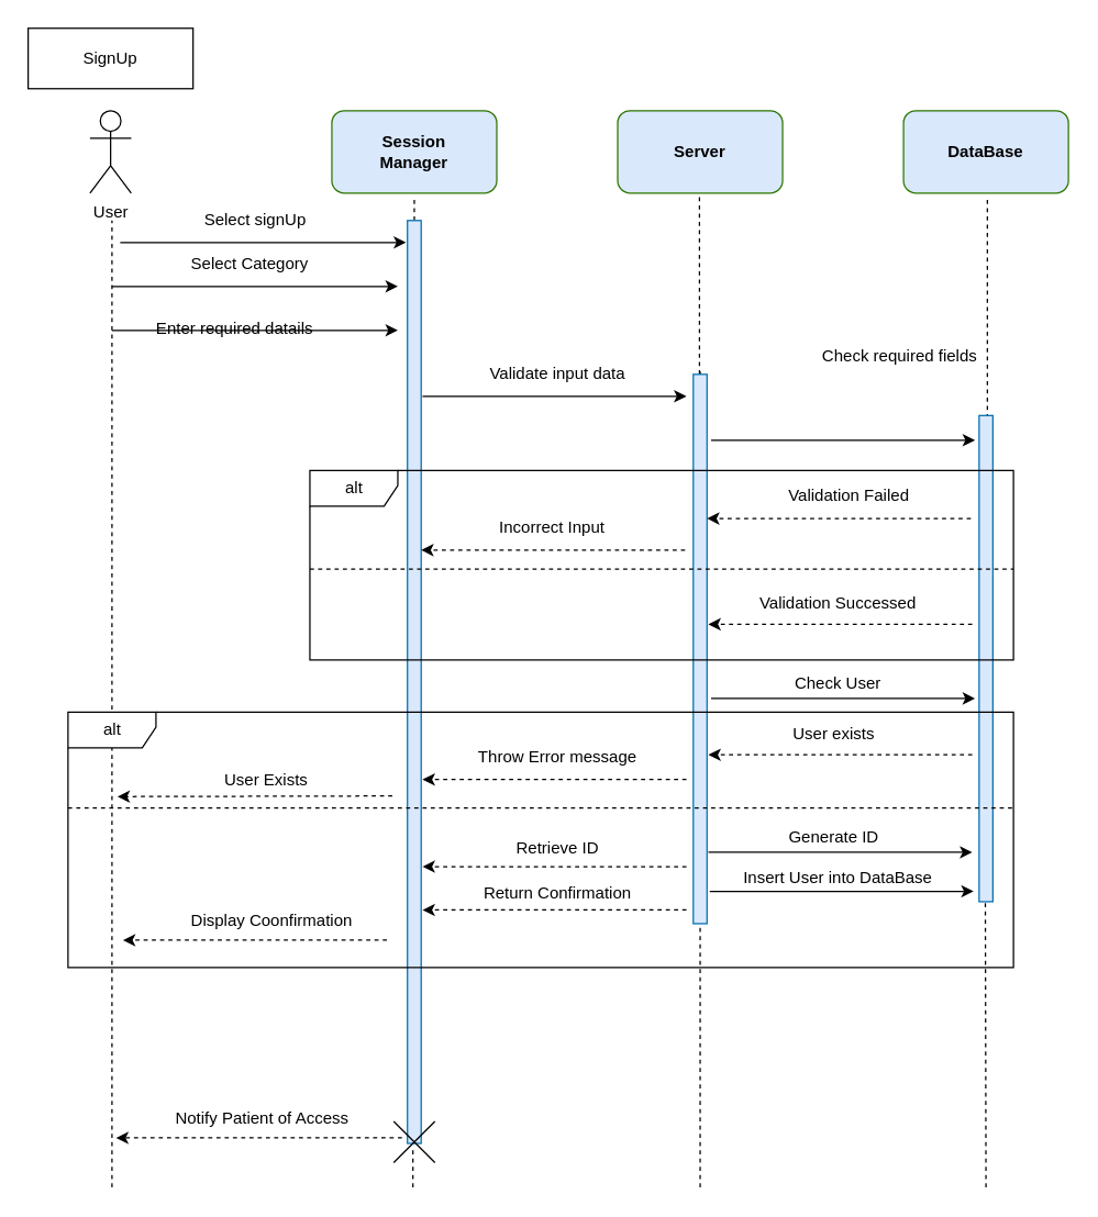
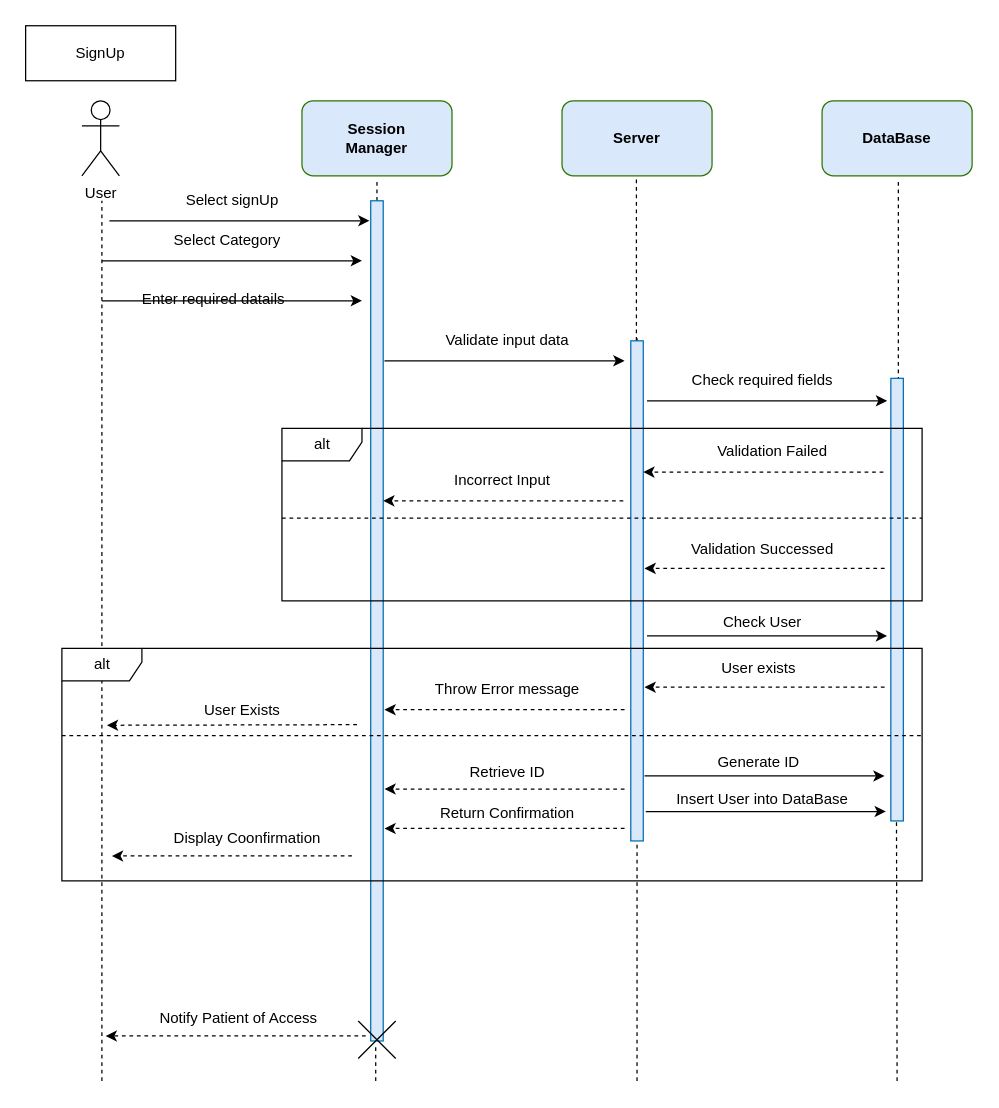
  <mxCell id="0" />
  <mxCell id="1" parent="0" />
  <mxCell id="2" value="User" style="shape=umlActor;verticalLabelPosition=bottom;verticalAlign=top;html=1;outlineConnect=0;" parent="1" vertex="1"><mxGeometry x="65" y="80" width="30" height="60" as="geometry" /></mxCell>
  <mxCell id="3" value="" style="rounded=0;whiteSpace=wrap;html=1;" parent="1" vertex="1"><mxGeometry x="20" y="20" width="120" height="44" as="geometry" /></mxCell>
  <mxCell id="4" value="SignUp" style="text;html=1;strokeColor=none;fillColor=none;align=center;verticalAlign=middle;whiteSpace=wrap;rounded=0;" parent="1" vertex="1"><mxGeometry x="50" y="27" width="60" height="30" as="geometry" /></mxCell>
  <mxCell id="5" value="" style="endArrow=none;dashed=1;html=1;" parent="1" edge="1"><mxGeometry width="50" height="50" relative="1" as="geometry"><mxPoint x="81" y="864" as="sourcePoint" /><mxPoint x="81" y="160" as="targetPoint" /></mxGeometry></mxCell>
  <mxCell id="6" value="" style="rounded=1;whiteSpace=wrap;html=1;fillColor=#DAE8FC;fontColor=#ffffff;strokeColor=#2D7600;" parent="1" vertex="1"><mxGeometry x="241" y="80" width="120" height="60" as="geometry" /></mxCell>
  <mxCell id="7" value="" style="rounded=1;whiteSpace=wrap;html=1;fillColor=#DAE8FC;fontColor=#ffffff;strokeColor=#2D7600;" parent="1" vertex="1"><mxGeometry x="449" y="80" width="120" height="60" as="geometry" /></mxCell>
  <mxCell id="8" value="" style="rounded=1;whiteSpace=wrap;html=1;fillColor=#DAE8FC;fontColor=#ffffff;strokeColor=#2D7600;" parent="1" vertex="1"><mxGeometry x="657" y="80" width="120" height="60" as="geometry" /></mxCell>
  <mxCell id="9" value="" style="endArrow=none;dashed=1;html=1;startArrow=none;" parent="1" edge="1"><mxGeometry width="50" height="50" relative="1" as="geometry"><mxPoint x="301" y="160" as="sourcePoint" /><mxPoint x="301" y="144" as="targetPoint" /><Array as="points" /></mxGeometry></mxCell>
  <mxCell id="10" value="" style="endArrow=none;dashed=1;html=1;startArrow=none;" parent="1" source="51" edge="1"><mxGeometry width="50" height="50" relative="1" as="geometry"><mxPoint x="509" y="784" as="sourcePoint" /><mxPoint x="508.5" y="140" as="targetPoint" /><Array as="points" /></mxGeometry></mxCell>
  <mxCell id="11" value="" style="endArrow=none;dashed=1;html=1;startArrow=none;" parent="1" edge="1"><mxGeometry width="50" height="50" relative="1" as="geometry"><mxPoint x="718" y="304" as="sourcePoint" /><mxPoint x="718" y="142" as="targetPoint" /><Array as="points" /></mxGeometry></mxCell>
  <mxCell id="12" value="&lt;font color=&quot;#000000&quot;&gt;&lt;b&gt;Session Manager&lt;/b&gt;&lt;/font&gt;" style="text;html=1;strokeColor=none;fillColor=none;align=center;verticalAlign=middle;whiteSpace=wrap;rounded=0;" parent="1" vertex="1"><mxGeometry x="271" y="95" width="60" height="30" as="geometry" /></mxCell>
  <mxCell id="13" value="&lt;b&gt;&lt;font color=&quot;#000000&quot;&gt;Server&lt;/font&gt;&lt;/b&gt;" style="text;html=1;strokeColor=none;fillColor=none;align=center;verticalAlign=middle;whiteSpace=wrap;rounded=0;" parent="1" vertex="1"><mxGeometry x="479" y="95" width="60" height="30" as="geometry" /></mxCell>
  <mxCell id="14" value="&lt;font color=&quot;#000000&quot;&gt;&lt;b&gt;DataBase&lt;/b&gt;&lt;/font&gt;" style="text;html=1;strokeColor=none;fillColor=none;align=center;verticalAlign=middle;whiteSpace=wrap;rounded=0;" parent="1" vertex="1"><mxGeometry x="687" y="95" width="60" height="30" as="geometry" /></mxCell>
  <mxCell id="15" value="" style="endArrow=classic;html=1;" parent="1" edge="1"><mxGeometry width="50" height="50" relative="1" as="geometry"><mxPoint x="87" y="176" as="sourcePoint" /><mxPoint x="295" y="176" as="targetPoint" /><Array as="points" /></mxGeometry></mxCell>
  <mxCell id="16" value="Select signUp" style="text;html=1;align=center;verticalAlign=middle;resizable=0;points=[];autosize=1;strokeColor=none;fillColor=none;" parent="1" vertex="1"><mxGeometry x="129" y="144" width="112" height="32" as="geometry" /></mxCell>
  <mxCell id="17" value="" style="endArrow=classic;html=1;" parent="1" edge="1"><mxGeometry width="50" height="50" relative="1" as="geometry"><mxPoint x="81" y="208" as="sourcePoint" /><mxPoint x="289" y="208" as="targetPoint" /><Array as="points" /></mxGeometry></mxCell>
  <mxCell id="18" value="Select Category" style="text;html=1;align=center;verticalAlign=middle;resizable=0;points=[];autosize=1;strokeColor=none;fillColor=none;" parent="1" vertex="1"><mxGeometry x="125" y="176" width="112" height="32" as="geometry" /></mxCell>
  <mxCell id="19" value="" style="endArrow=classic;html=1;" parent="1" edge="1"><mxGeometry width="50" height="50" relative="1" as="geometry"><mxPoint x="81" y="240" as="sourcePoint" /><mxPoint x="289" y="240" as="targetPoint" /><Array as="points" /></mxGeometry></mxCell>
  <mxCell id="20" value="Enter required datails" style="text;html=1;align=center;verticalAlign=middle;resizable=0;points=[];autosize=1;strokeColor=none;fillColor=none;" parent="1" vertex="1"><mxGeometry x="98" y="223" width="144" height="32" as="geometry" /></mxCell>
  <mxCell id="21" value="" style="edgeStyle=none;orthogonalLoop=1;jettySize=auto;html=1;" parent="1" edge="1"><mxGeometry width="100" relative="1" as="geometry"><mxPoint x="307" y="288" as="sourcePoint" /><mxPoint x="499" y="288" as="targetPoint" /><Array as="points" /></mxGeometry></mxCell>
  <mxCell id="22" value="Validate input data" style="text;html=1;align=center;verticalAlign=middle;resizable=0;points=[];autosize=1;strokeColor=none;fillColor=none;" parent="1" vertex="1"><mxGeometry x="341" y="256" width="128" height="32" as="geometry" /></mxCell>
  <mxCell id="23" value="" style="edgeStyle=none;orthogonalLoop=1;jettySize=auto;html=1;" parent="1" edge="1"><mxGeometry width="100" relative="1" as="geometry"><mxPoint x="517" y="320" as="sourcePoint" /><mxPoint x="709" y="320" as="targetPoint" /><Array as="points"><mxPoint x="613" y="320" /></Array></mxGeometry></mxCell>
  <mxCell id="24" value="" style="edgeStyle=none;orthogonalLoop=1;jettySize=auto;html=1;dashed=1;" parent="1" edge="1"><mxGeometry width="100" relative="1" as="geometry"><mxPoint x="707" y="454" as="sourcePoint" /><mxPoint x="515" y="454" as="targetPoint" /><Array as="points" /></mxGeometry></mxCell>
- <mxCell id="25" value="Check required fields" style="text;html=1;align=center;verticalAlign=middle;resizable=0;points=[];autosize=1;strokeColor=none;fillColor=none;" parent="1" vertex="1"><mxGeometry x="582" y="243" width="144" height="32" as="geometry" /></mxCell>
+ <mxCell id="25" value="Check required fields" style="text;html=1;align=center;verticalAlign=middle;resizable=0;points=[];autosize=1;strokeColor=none;fillColor=none;" parent="1" vertex="1"><mxGeometry x="537" y="288" width="144" height="32" as="geometry" /></mxCell>
  <mxCell id="26" value="Validation Successed" style="text;html=1;align=center;verticalAlign=middle;resizable=0;points=[];autosize=1;strokeColor=none;fillColor=none;" parent="1" vertex="1"><mxGeometry x="537" y="423" width="144" height="32" as="geometry" /></mxCell>
  <mxCell id="27" value="" style="edgeStyle=none;orthogonalLoop=1;jettySize=auto;html=1;" parent="1" edge="1"><mxGeometry width="100" relative="1" as="geometry"><mxPoint x="517" y="508" as="sourcePoint" /><mxPoint x="709" y="508" as="targetPoint" /><Array as="points" /></mxGeometry></mxCell>
  <mxCell id="28" value="Check User" style="text;html=1;align=center;verticalAlign=middle;resizable=0;points=[];autosize=1;strokeColor=none;fillColor=none;" parent="1" vertex="1"><mxGeometry x="561" y="481" width="96" height="32" as="geometry" /></mxCell>
  <mxCell id="29" value="" style="edgeStyle=none;orthogonalLoop=1;jettySize=auto;html=1;dashed=1;" parent="1" edge="1"><mxGeometry width="100" relative="1" as="geometry"><mxPoint x="707" y="549" as="sourcePoint" /><mxPoint x="515" y="549" as="targetPoint" /><Array as="points" /></mxGeometry></mxCell>
  <mxCell id="30" value="User exists" style="text;html=1;align=center;verticalAlign=middle;resizable=0;points=[];autosize=1;strokeColor=none;fillColor=none;" parent="1" vertex="1"><mxGeometry x="558" y="518" width="96" height="32" as="geometry" /></mxCell>
  <mxCell id="31" value="" style="edgeStyle=none;orthogonalLoop=1;jettySize=auto;html=1;" parent="1" edge="1"><mxGeometry width="100" relative="1" as="geometry"><mxPoint x="515" y="620" as="sourcePoint" /><mxPoint x="707" y="620" as="targetPoint" /><Array as="points" /></mxGeometry></mxCell>
  <mxCell id="32" value="Generate ID" style="text;html=1;align=center;verticalAlign=middle;resizable=0;points=[];autosize=1;strokeColor=none;fillColor=none;" parent="1" vertex="1"><mxGeometry x="558" y="593" width="96" height="32" as="geometry" /></mxCell>
  <mxCell id="33" value="" style="edgeStyle=none;orthogonalLoop=1;jettySize=auto;html=1;" parent="1" edge="1"><mxGeometry width="100" relative="1" as="geometry"><mxPoint x="516" y="648.5" as="sourcePoint" /><mxPoint x="708" y="648.5" as="targetPoint" /><Array as="points" /></mxGeometry></mxCell>
  <mxCell id="34" value="Insert User into DataBase" style="text;html=1;align=center;verticalAlign=middle;resizable=0;points=[];autosize=1;strokeColor=none;fillColor=none;" parent="1" vertex="1"><mxGeometry x="521" y="623" width="176" height="32" as="geometry" /></mxCell>
  <mxCell id="35" value="" style="edgeStyle=none;orthogonalLoop=1;jettySize=auto;html=1;dashed=1;" parent="1" edge="1"><mxGeometry width="100" relative="1" as="geometry"><mxPoint x="499" y="630.5" as="sourcePoint" /><mxPoint x="307" y="630.5" as="targetPoint" /><Array as="points" /></mxGeometry></mxCell>
  <mxCell id="36" value="Retrieve ID" style="text;html=1;align=center;verticalAlign=middle;resizable=0;points=[];autosize=1;strokeColor=none;fillColor=none;" parent="1" vertex="1"><mxGeometry x="357" y="601" width="96" height="32" as="geometry" /></mxCell>
  <mxCell id="37" value="" style="edgeStyle=none;orthogonalLoop=1;jettySize=auto;html=1;dashed=1;" parent="1" edge="1"><mxGeometry width="100" relative="1" as="geometry"><mxPoint x="499" y="662" as="sourcePoint" /><mxPoint x="307" y="662" as="targetPoint" /><Array as="points" /></mxGeometry></mxCell>
  <mxCell id="38" value="Return Confirmation" style="text;html=1;align=center;verticalAlign=middle;resizable=0;points=[];autosize=1;strokeColor=none;fillColor=none;" parent="1" vertex="1"><mxGeometry x="333" y="634" width="144" height="32" as="geometry" /></mxCell>
  <mxCell id="39" value="" style="edgeStyle=none;orthogonalLoop=1;jettySize=auto;html=1;dashed=1;" parent="1" edge="1"><mxGeometry width="100" relative="1" as="geometry"><mxPoint x="281" y="684" as="sourcePoint" /><mxPoint x="89" y="684" as="targetPoint" /><Array as="points" /></mxGeometry></mxCell>
  <mxCell id="40" value="Display Coonfirmation" style="text;html=1;align=center;verticalAlign=middle;resizable=0;points=[];autosize=1;strokeColor=none;fillColor=none;" parent="1" vertex="1"><mxGeometry x="125" y="654" width="144" height="32" as="geometry" /></mxCell>
  <mxCell id="41" value="" style="endArrow=none;dashed=1;html=1;" parent="1" edge="1"><mxGeometry width="50" height="50" relative="1" as="geometry"><mxPoint x="717" y="864" as="sourcePoint" /><mxPoint x="716.5" y="650" as="targetPoint" /><Array as="points" /></mxGeometry></mxCell>
  <mxCell id="42" style="edgeStyle=none;html=1;exitX=0.5;exitY=0;exitDx=0;exitDy=0;" parent="1" edge="1"><mxGeometry relative="1" as="geometry"><mxPoint x="509" y="336" as="targetPoint" /><mxPoint x="509" y="270" as="sourcePoint" /></mxGeometry></mxCell>
  <mxCell id="43" value="" style="endArrow=none;dashed=1;html=1;startArrow=none;" parent="1" source="64" edge="1"><mxGeometry width="50" height="50" relative="1" as="geometry"><mxPoint x="301" y="864" as="sourcePoint" /><mxPoint x="301" y="720" as="targetPoint" /><Array as="points" /></mxGeometry></mxCell>
  <mxCell id="44" value="" style="edgeStyle=none;orthogonalLoop=1;jettySize=auto;html=1;dashed=1;" parent="1" edge="1"><mxGeometry width="100" relative="1" as="geometry"><mxPoint x="499" y="567" as="sourcePoint" /><mxPoint x="307" y="567" as="targetPoint" /><Array as="points" /></mxGeometry></mxCell>
  <mxCell id="45" value="Throw Error message" style="text;html=1;align=center;verticalAlign=middle;resizable=0;points=[];autosize=1;strokeColor=none;fillColor=none;" parent="1" vertex="1"><mxGeometry x="333" y="535" width="144" height="32" as="geometry" /></mxCell>
  <mxCell id="46" value="" style="edgeStyle=none;orthogonalLoop=1;jettySize=auto;html=1;dashed=1;" parent="1" edge="1"><mxGeometry width="100" relative="1" as="geometry"><mxPoint x="285" y="579" as="sourcePoint" /><mxPoint x="85" y="579.5" as="targetPoint" /><Array as="points" /></mxGeometry></mxCell>
  <mxCell id="47" value="User Exists" style="text;html=1;align=center;verticalAlign=middle;resizable=0;points=[];autosize=1;strokeColor=none;fillColor=none;" parent="1" vertex="1"><mxGeometry x="145" y="552" width="96" height="32" as="geometry" /></mxCell>
  <mxCell id="48" value="" style="endArrow=none;dashed=1;html=1;startArrow=none;" parent="1" edge="1"><mxGeometry width="50" height="50" relative="1" as="geometry"><mxPoint x="716" y="304" as="sourcePoint" /><mxPoint x="716" y="304" as="targetPoint" /><Array as="points" /></mxGeometry></mxCell>
  <mxCell id="49" value="" style="html=1;points=[];perimeter=orthogonalPerimeter;fillColor=#DAE8FC;fontColor=#ffffff;strokeColor=#006EAF;" parent="1" vertex="1"><mxGeometry x="712" y="302" width="10" height="354" as="geometry" /></mxCell>
  <mxCell id="50" value="" style="endArrow=none;dashed=1;html=1;" parent="1" target="51" edge="1"><mxGeometry width="50" height="50" relative="1" as="geometry"><mxPoint x="509" y="864" as="sourcePoint" /><mxPoint x="508.5" y="140" as="targetPoint" /><Array as="points" /></mxGeometry></mxCell>
  <mxCell id="51" value="" style="html=1;points=[];perimeter=orthogonalPerimeter;fillColor=#DAE8FC;fontColor=#ffffff;strokeColor=#006EAF;" parent="1" vertex="1"><mxGeometry x="504" y="272" width="10" height="400" as="geometry" /></mxCell>
  <mxCell id="52" value="" style="html=1;points=[];perimeter=orthogonalPerimeter;fillColor=#DAE8FC;fontColor=#ffffff;strokeColor=#006EAF;" parent="1" vertex="1"><mxGeometry x="296" y="160" width="10" height="672" as="geometry" /></mxCell>
  <mxCell id="53" value="" style="edgeStyle=none;orthogonalLoop=1;jettySize=auto;html=1;dashed=1;" parent="1" edge="1"><mxGeometry width="100" relative="1" as="geometry"><mxPoint x="706" y="377" as="sourcePoint" /><mxPoint x="514" y="377" as="targetPoint" /><Array as="points" /></mxGeometry></mxCell>
  <mxCell id="54" value="Validation Failed" style="text;html=1;align=center;verticalAlign=middle;resizable=0;points=[];autosize=1;strokeColor=none;fillColor=none;" parent="1" vertex="1"><mxGeometry x="553" y="345" width="128" height="32" as="geometry" /></mxCell>
  <mxCell id="55" value="" style="edgeStyle=none;orthogonalLoop=1;jettySize=auto;html=1;dashed=1;" parent="1" edge="1"><mxGeometry width="100" relative="1" as="geometry"><mxPoint x="498" y="400" as="sourcePoint" /><mxPoint x="306" y="400" as="targetPoint" /><Array as="points" /></mxGeometry></mxCell>
  <mxCell id="56" value="Incorrect Input" style="text;html=1;align=center;verticalAlign=middle;resizable=0;points=[];autosize=1;strokeColor=none;fillColor=none;" parent="1" vertex="1"><mxGeometry x="345" y="368" width="112" height="32" as="geometry" /></mxCell>
  <mxCell id="57" value="alt" style="shape=umlFrame;tabWidth=110;tabHeight=30;tabPosition=left;html=1;boundedLbl=1;labelInHeader=1;width=64;height=26;" parent="1" vertex="1"><mxGeometry x="225" y="342" width="512" height="138" as="geometry" /></mxCell>
  <mxCell id="58" value="" style="line;strokeWidth=1;dashed=1;labelPosition=center;verticalLabelPosition=bottom;align=left;verticalAlign=top;spacingLeft=20;spacingTop=15;" parent="57" vertex="1"><mxGeometry y="69" width="512" height="5.52" as="geometry" /></mxCell>
  <mxCell id="59" value="alt" style="shape=umlFrame;tabWidth=110;tabHeight=30;tabPosition=left;html=1;boundedLbl=1;labelInHeader=1;width=64;height=26;" parent="1" vertex="1"><mxGeometry x="49" y="518" width="688" height="186" as="geometry" /></mxCell>
  <mxCell id="60" value="" style="line;strokeWidth=1;dashed=1;labelPosition=center;verticalLabelPosition=bottom;align=left;verticalAlign=top;spacingLeft=20;spacingTop=15;" parent="59" vertex="1"><mxGeometry y="66" width="688" height="7.44" as="geometry" /></mxCell>
  <mxCell id="61" value="" style="endArrow=classic;html=1;dashed=1;" parent="1" edge="1"><mxGeometry width="50" height="50" relative="1" as="geometry"><mxPoint x="292" y="828" as="sourcePoint" /><mxPoint x="84" y="828" as="targetPoint" /></mxGeometry></mxCell>
  <mxCell id="62" value="Notify Patient of Access" style="text;html=1;align=center;verticalAlign=middle;resizable=0;points=[];autosize=1;strokeColor=none;fillColor=none;" parent="1" vertex="1"><mxGeometry x="110" y="798" width="160" height="32" as="geometry" /></mxCell>
  <mxCell id="63" value="" style="endArrow=none;dashed=1;html=1;entryX=0.533;entryY=0.657;entryDx=0;entryDy=0;entryPerimeter=0;" parent="1" edge="1"><mxGeometry width="50" height="50" relative="1" as="geometry"><mxPoint x="300" y="864" as="sourcePoint" /><mxPoint x="299.99" y="835.71" as="targetPoint" /><Array as="points" /></mxGeometry></mxCell>
  <mxCell id="64" value="" style="shape=umlDestroy;" parent="1" vertex="1"><mxGeometry x="286" y="816" width="30" height="30" as="geometry" /></mxCell>
